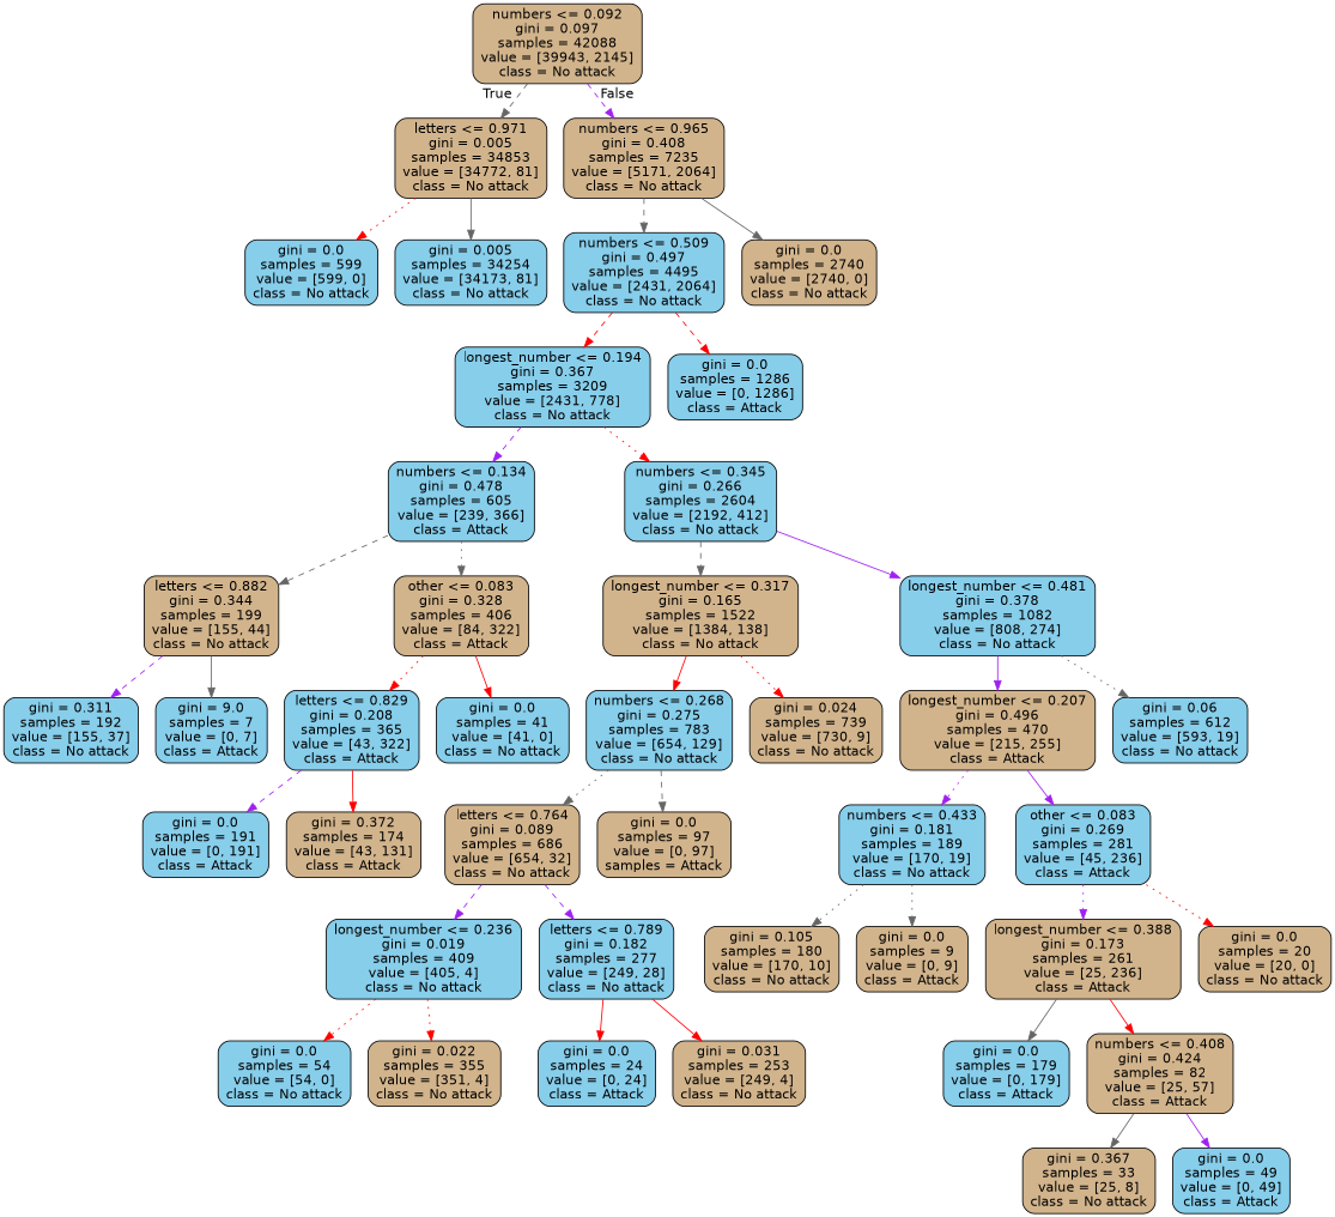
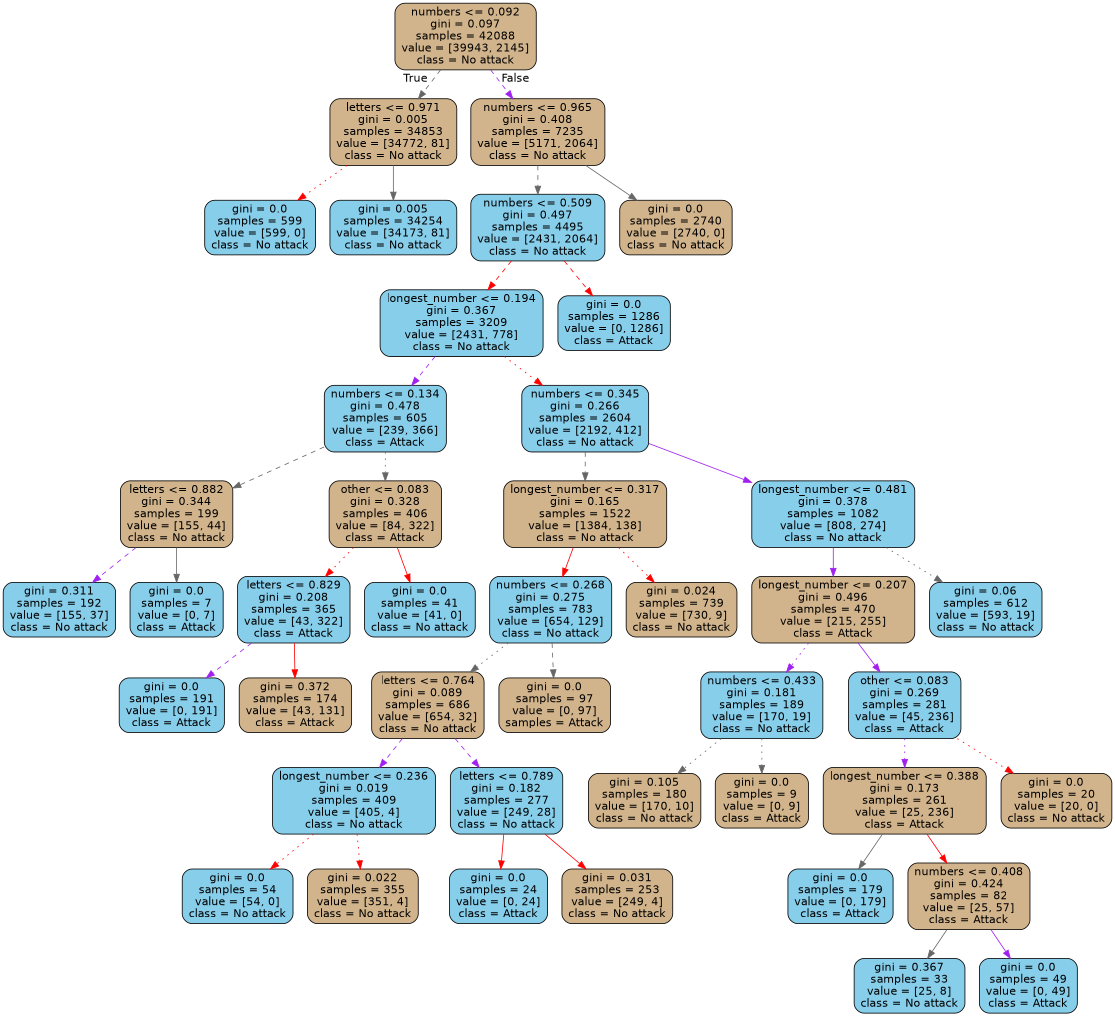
  digraph {
    node [color=black fillcolor=skyblue fontname=helvetica shape=box style="filled, rounded"]
    edge [color=gray40 fontname=helvetica style=solid]
    n1 [fillcolor=tan label="numbers <= 0.092\ngini = 0.097\nsamples = 42088\nvalue = [39943, 2145]\nclass = No attack"]
    n2 [fillcolor=tan label="letters <= 0.971\ngini = 0.005\nsamples = 34853\nvalue = [34772, 81]\nclass = No attack"]
    n3 [fillcolor=tan label="numbers <= 0.965\ngini = 0.408\nsamples = 7235\nvalue = [5171, 2064]\nclass = No attack"]
    n4 [label="gini = 0.0\nsamples = 599\nvalue = [599, 0]\nclass = No attack"]
    n5 [label="gini = 0.005\nsamples = 34254\nvalue = [34173, 81]\nclass = No attack"]
    n6 [label="numbers <= 0.509\ngini = 0.497\nsamples = 4495\nvalue = [2431, 2064]\nclass = No attack"]
    n7 [fillcolor=tan label="gini = 0.0\nsamples = 2740\nvalue = [2740, 0]\nclass = No attack"]
    n8 [label="longest_number <= 0.194\ngini = 0.367\nsamples = 3209\nvalue = [2431, 778]\nclass = No attack"]
    n9 [label="gini = 0.0\nsamples = 1286\nvalue = [0, 1286]\nclass = Attack"]
    n10 [label="numbers <= 0.134\ngini = 0.478\nsamples = 605\nvalue = [239, 366]\nclass = Attack"]
    n11 [label="numbers <= 0.345\ngini = 0.266\nsamples = 2604\nvalue = [2192, 412]\nclass = No attack"]
    n12 [fillcolor=tan label="letters <= 0.882\ngini = 0.344\nsamples = 199\nvalue = [155, 44]\nclass = No attack"]
    n13 [fillcolor=tan label="other <= 0.083\ngini = 0.328\nsamples = 406\nvalue = [84, 322]\nclass = Attack"]
    n14 [fillcolor=tan label="longest_number <= 0.317\ngini = 0.165\nsamples = 1522\nvalue = [1384, 138]\nclass = No attack"]
    n15 [label="longest_number <= 0.481\ngini = 0.378\nsamples = 1082\nvalue = [808, 274]\nclass = No attack"]
    n16 [label="gini = 0.311\nsamples = 192\nvalue = [155, 37]\nclass = No attack"]
-   n17 [label="gini = 9.0\nsamples = 7\nvalue = [0, 7]\nclass = Attack"]
+   n17 [label="gini = 0.0\nsamples = 7\nvalue = [0, 7]\nclass = Attack"]
    n18 [label="letters <= 0.829\ngini = 0.208\nsamples = 365\nvalue = [43, 322]\nclass = Attack"]
    n19 [label="gini = 0.0\nsamples = 41\nvalue = [41, 0]\nclass = No attack"]
    n20 [label="gini = 0.0\nsamples = 191\nvalue = [0, 191]\nclass = Attack"]
    n21 [fillcolor=tan label="gini = 0.372\nsamples = 174\nvalue = [43, 131]\nclass = Attack"]
    n22 [label="numbers <= 0.268\ngini = 0.275\nsamples = 783\nvalue = [654, 129]\nclass = No attack"]
    n23 [fillcolor=tan label="gini = 0.024\nsamples = 739\nvalue = [730, 9]\nclass = No attack"]
    n24 [fillcolor=tan label="longest_number <= 0.207\ngini = 0.496\nsamples = 470\nvalue = [215, 255]\nclass = Attack"]
    n25 [label="gini = 0.06\nsamples = 612\nvalue = [593, 19]\nclass = No attack"]
    n26 [fillcolor=tan label="letters <= 0.764\ngini = 0.089\nsamples = 686\nvalue = [654, 32]\nclass = No attack"]
    n27 [fillcolor=tan label="gini = 0.0\nsamples = 97\nvalue = [0, 97]\nsamples = Attack"]
    n28 [label="longest_number <= 0.236\ngini = 0.019\nsamples = 409\nvalue = [405, 4]\nclass = No attack"]
    n29 [label="letters <= 0.789\ngini = 0.182\nsamples = 277\nvalue = [249, 28]\nclass = No attack"]
    n30 [label="gini = 0.0\nsamples = 54\nvalue = [54, 0]\nclass = No attack"]
    n31 [fillcolor=tan label="gini = 0.022\nsamples = 355\nvalue = [351, 4]\nclass = No attack"]
    n32 [label="gini = 0.0\nsamples = 24\nvalue = [0, 24]\nclass = Attack"]
    n33 [fillcolor=tan label="gini = 0.031\nsamples = 253\nvalue = [249, 4]\nclass = No attack"]
    n34 [label="numbers <= 0.433\ngini = 0.181\nsamples = 189\nvalue = [170, 19]\nclass = No attack"]
    n35 [label="other <= 0.083\ngini = 0.269\nsamples = 281\nvalue = [45, 236]\nclass = Attack"]
    n36 [fillcolor=tan label="gini = 0.105\nsamples = 180\nvalue = [170, 10]\nclass = No attack"]
    n37 [fillcolor=tan label="gini = 0.0\nsamples = 9\nvalue = [0, 9]\nclass = Attack"]
    n38 [fillcolor=tan label="longest_number <= 0.388\ngini = 0.173\nsamples = 261\nvalue = [25, 236]\nclass = Attack"]
    n39 [fillcolor=tan label="gini = 0.0\nsamples = 20\nvalue = [20, 0]\nclass = No attack"]
    n40 [label="gini = 0.0\nsamples = 179\nvalue = [0, 179]\nclass = Attack"]
    n41 [fillcolor=tan label="numbers <= 0.408\ngini = 0.424\nsamples = 82\nvalue = [25, 57]\nclass = Attack"]
-   n42 [fillcolor=tan label="gini = 0.367\nsamples = 33\nvalue = [25, 8]\nclass = No attack"]
+   n42 [label="gini = 0.367\nsamples = 33\nvalue = [25, 8]\nclass = No attack"]
    n43 [label="gini = 0.0\nsamples = 49\nvalue = [0, 49]\nclass = Attack"]
    n1 -> n2 [headlabel=True labelangle=45 labeldistance=2.5 style=dashed]
    n1 -> n3 [color=purple headlabel=False labelangle=-45 labeldistance=2.5 style=dashed]
    n2 -> n4 [color=red style=dotted]
    n2 -> n5
    n3 -> n6 [style=dashed]
    n3 -> n7
    n6 -> n8 [color=red style=dashed]
    n6 -> n9 [color=red style=dashed]
    n8 -> n10 [color=purple style=dashed]
    n8 -> n11 [color=red style=dotted]
    n10 -> n12 [style=dashed]
    n10 -> n13 [style=dotted]
    n11 -> n14 [style=dashed]
    n11 -> n15 [color=purple]
    n12 -> n16 [color=purple style=dashed]
    n12 -> n17
    n13 -> n18 [color=red style=dotted]
    n13 -> n19 [color=red]
    n14 -> n22 [color=red]
    n14 -> n23 [color=red style=dotted]
    n15 -> n24 [color=purple]
    n15 -> n25 [style=dotted]
    n18 -> n20 [color=purple style=dashed]
    n18 -> n21 [color=red]
    n22 -> n26 [style=dotted]
    n22 -> n27 [style=dashed]
    n24 -> n34 [color=purple style=dotted]
    n24 -> n35 [color=purple]
    n26 -> n28 [color=purple style=dashed]
    n26 -> n29 [color=purple style=dashed]
    n28 -> n30 [color=red style=dotted]
    n28 -> n31 [color=red style=dotted]
    n29 -> n32 [color=red]
    n29 -> n33 [color=red]
    n34 -> n36 [style=dotted]
    n34 -> n37 [style=dotted]
    n35 -> n38 [color=purple style=dotted]
    n35 -> n39 [color=red style=dotted]
    n38 -> n40
    n38 -> n41 [color=red]
    n41 -> n42
    n41 -> n43 [color=purple]
  }
